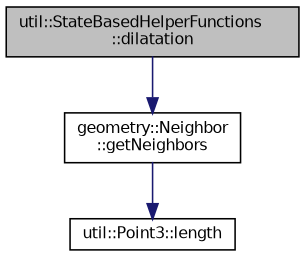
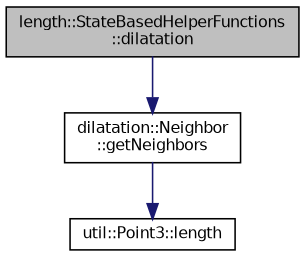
  digraph {
    rankdir=TB
    node [color=black fillcolor=white fontname=Helvetica fontsize=10 shape=record style=filled]
    edge [color=midnightblue fontname=Helvetica fontsize=10 labelfontname=Helvetica labelfontsize=10 style=solid]
-   n1 [fillcolor=grey75 fontcolor=black height=0.2 label="util::StateBasedHelperFunctions\l::dilatation" width=0.4]
-   n2 [height=0.2 label="geometry::Neighbor\l::getNeighbors" width=0.4]
+   n1 [fillcolor=grey75 fontcolor=black height=0.2 label="length::StateBasedHelperFunctions\l::dilatation" width=0.4]
+   n2 [height=0.2 label="dilatation::Neighbor\l::getNeighbors" width=0.4]
    n3 [height=0.2 label="util::Point3::length" width=0.4]
    n1 -> n2
    n2 -> n3
  }
